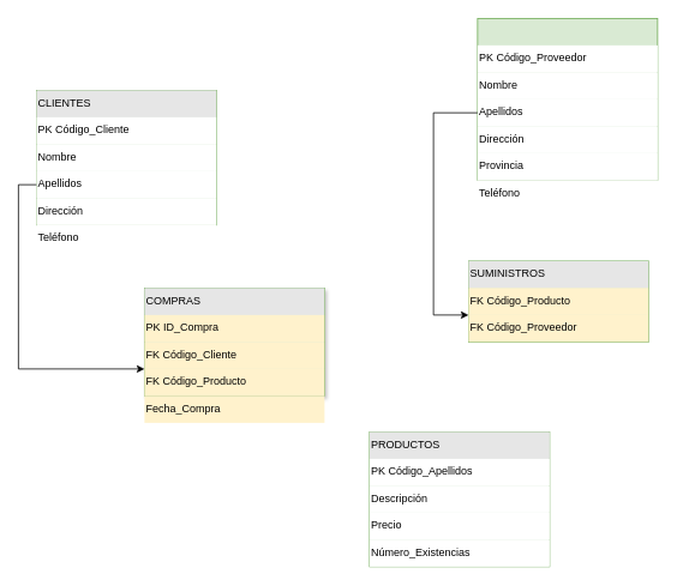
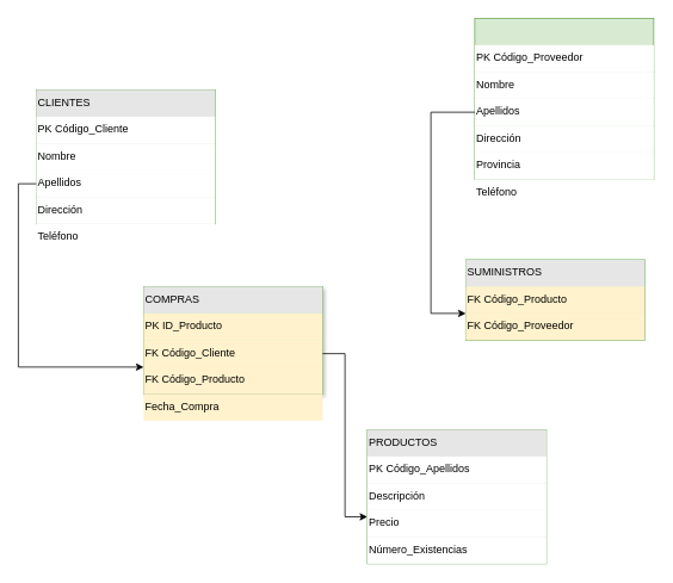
  <mxCell id="0" />
  <mxCell id="1" parent="0" />
  <mxCell id="2" value="" style="shape=rectangle;whiteSpace=wrap;html=1;fillColor=#D9EAD3;strokeColor=#6AA84F;" parent="1" vertex="1"><mxGeometry x="40" y="100" width="200" height="150" as="geometry" /></mxCell>
  <mxCell id="3" value="CLIENTES" style="text;html=1;stroke=none;fillColor=#E6E6E6;" parent="2" vertex="1"><mxGeometry width="200" height="30" as="geometry" /></mxCell>
  <mxCell id="4" value="PK Código_Cliente" style="text;html=1;fillColor=#FFFFFF;" parent="2" vertex="1"><mxGeometry y="30" width="200" height="30" as="geometry" /></mxCell>
  <mxCell id="5" value="Nombre" style="text;html=1;fillColor=#FFFFFF;" parent="2" vertex="1"><mxGeometry y="60" width="200" height="30" as="geometry" /></mxCell>
  <mxCell id="6" value="Apellidos" style="text;html=1;fillColor=#FFFFFF;" parent="2" vertex="1"><mxGeometry y="90" width="200" height="30" as="geometry" /></mxCell>
  <mxCell id="7" value="Dirección" style="text;html=1;fillColor=#FFFFFF;" parent="2" vertex="1"><mxGeometry y="120" width="200" height="30" as="geometry" /></mxCell>
  <mxCell id="8" value="Teléfono" style="text;html=1;fillColor=#FFFFFF;" parent="2" vertex="1"><mxGeometry y="150" width="200" height="30" as="geometry" /></mxCell>
  <mxCell id="9" value="" style="shape=rectangle;whiteSpace=wrap;html=1;fillColor=#D9EAD3;strokeColor=#6AA84F;" parent="1" vertex="1"><mxGeometry x="410" y="480" width="200" height="150" as="geometry" /></mxCell>
  <mxCell id="10" value="PRODUCTOS" style="text;html=1;stroke=none;fillColor=#E6E6E6;" parent="9" vertex="1"><mxGeometry width="200" height="30" as="geometry" /></mxCell>
  <mxCell id="11" value="PK Código_Apellidos" style="text;html=1;fillColor=#FFFFFF;" parent="9" vertex="1"><mxGeometry y="30" width="200" height="30" as="geometry" /></mxCell>
  <mxCell id="12" value="Descripción" style="text;html=1;fillColor=#FFFFFF;" parent="9" vertex="1"><mxGeometry y="60" width="200" height="30" as="geometry" /></mxCell>
  <mxCell id="13" value="Precio" style="text;html=1;fillColor=#FFFFFF;" parent="9" vertex="1"><mxGeometry y="90" width="200" height="30" as="geometry" /></mxCell>
  <mxCell id="14" value="Número_Existencias" style="text;html=1;fillColor=#FFFFFF;" parent="9" vertex="1"><mxGeometry y="120" width="200" height="30" as="geometry" /></mxCell>
  <mxCell id="15" value="" style="shape=rectangle;whiteSpace=wrap;html=1;fillColor=#D9EAD3;strokeColor=#6AA84F;" parent="1" vertex="1"><mxGeometry x="530" y="20" width="200" height="180" as="geometry" /></mxCell>
  <mxCell id="16" value="PK Código_Proveedor" style="text;html=1;shadow=0;fillColor=#FFFFFF;" parent="15" vertex="1"><mxGeometry y="30" width="200" height="30" as="geometry" /></mxCell>
  <mxCell id="17" value="Nombre" style="text;html=1;shadow=0;fillColor=#FFFFFF;" parent="15" vertex="1"><mxGeometry y="60" width="200" height="30" as="geometry" /></mxCell>
  <mxCell id="18" value="Apellidos" style="text;html=1;shadow=0;fillColor=#FFFFFF;" parent="15" vertex="1"><mxGeometry y="90" width="200" height="30" as="geometry" /></mxCell>
  <mxCell id="19" value="Dirección" style="text;html=1;shadow=0;fillColor=#FFFFFF;" parent="15" vertex="1"><mxGeometry y="120" width="200" height="30" as="geometry" /></mxCell>
  <mxCell id="20" value="Provincia" style="text;html=1;shadow=0;fillColor=#FFFFFF;" parent="15" vertex="1"><mxGeometry y="150" width="200" height="30" as="geometry" /></mxCell>
  <mxCell id="21" value="Teléfono" style="text;html=1;shadow=0;fillColor=#FFFFFF;" parent="15" vertex="1"><mxGeometry y="180" width="200" height="30" as="geometry" /></mxCell>
  <mxCell id="22" value="" style="shape=rectangle;whiteSpace=wrap;html=1;fillColor=#D9EAD3;strokeColor=#6AA84F;shadow=1;" parent="1" vertex="1"><mxGeometry x="160" y="320" width="200" height="120" as="geometry" /></mxCell>
  <mxCell id="23" value="COMPRAS" style="text;html=1;stroke=none;fillColor=#E6E6E6;" parent="22" vertex="1"><mxGeometry width="200" height="30" as="geometry" /></mxCell>
- <mxCell id="24" value="PK ID_Compra" style="text;html=1;fillColor=#FFF2CC;" parent="22" vertex="1"><mxGeometry y="30" width="200" height="30" as="geometry" /></mxCell>
+ <mxCell id="24" value="PK ID_Producto" style="text;html=1;fillColor=#FFF2CC;" parent="22" vertex="1"><mxGeometry y="30" width="200" height="30" as="geometry" /></mxCell>
  <mxCell id="25" value="FK Código_Cliente" style="text;html=1;fillColor=#FFF2CC;" parent="22" vertex="1"><mxGeometry y="60" width="200" height="30" as="geometry" /></mxCell>
  <mxCell id="26" value="FK Código_Producto" style="text;html=1;fillColor=#FFF2CC;" parent="22" vertex="1"><mxGeometry y="90" width="200" height="30" as="geometry" /></mxCell>
  <mxCell id="27" value="Fecha_Compra" style="text;html=1;fillColor=#FFF2CC;strokeColor=none;" parent="22" vertex="1"><mxGeometry y="120" width="200" height="30" as="geometry" /></mxCell>
  <mxCell id="28" value="" style="shape=rectangle;whiteSpace=wrap;html=1;fillColor=#D9EAD3;strokeColor=#6AA84F;" parent="1" vertex="1"><mxGeometry x="520" y="290" width="200" height="90" as="geometry" /></mxCell>
  <mxCell id="29" value="SUMINISTROS" style="text;html=1;stroke=none;fillColor=#E6E6E6;" parent="28" vertex="1"><mxGeometry width="200" height="30" as="geometry" /></mxCell>
  <mxCell id="30" value="FK Código_Producto" style="text;html=1;fillColor=#FFF2CC;" parent="28" vertex="1"><mxGeometry y="30" width="200" height="30" as="geometry" /></mxCell>
  <mxCell id="31" value="FK Código_Proveedor" style="text;html=1;fillColor=#FFF2CC;" parent="28" vertex="1"><mxGeometry y="60" width="200" height="30" as="geometry" /></mxCell>
  <mxCell id="32" style="edgeStyle=orthogonalEdgeStyle;rounded=0;orthogonalLoop=1;jettySize=auto;html=1;entryX=0;entryY=0;entryDx=0;entryDy=0;" parent="1" source="6" target="26" edge="1"><mxGeometry relative="1" as="geometry"><mxPoint x="20" y="410" as="targetPoint" /><Array as="points"><mxPoint x="20" y="205" /><mxPoint x="20" y="410" /></Array></mxGeometry></mxCell>
+ <mxCell id="33" style="edgeStyle=orthogonalEdgeStyle;rounded=0;orthogonalLoop=1;jettySize=auto;html=1;entryX=0;entryY=0.25;entryDx=0;entryDy=0;" parent="1" source="25" target="13" edge="1"><mxGeometry relative="1" as="geometry" /></mxCell>
  <mxCell id="34" style="edgeStyle=orthogonalEdgeStyle;rounded=0;orthogonalLoop=1;jettySize=auto;html=1;entryX=0;entryY=0;entryDx=0;entryDy=0;" parent="1" target="31" edge="1"><mxGeometry relative="1" as="geometry"><mxPoint x="480" y="350" as="targetPoint" /><mxPoint x="530" y="125" as="sourcePoint" /><Array as="points"><mxPoint x="481" y="125" /><mxPoint x="481" y="350" /></Array></mxGeometry></mxCell>
